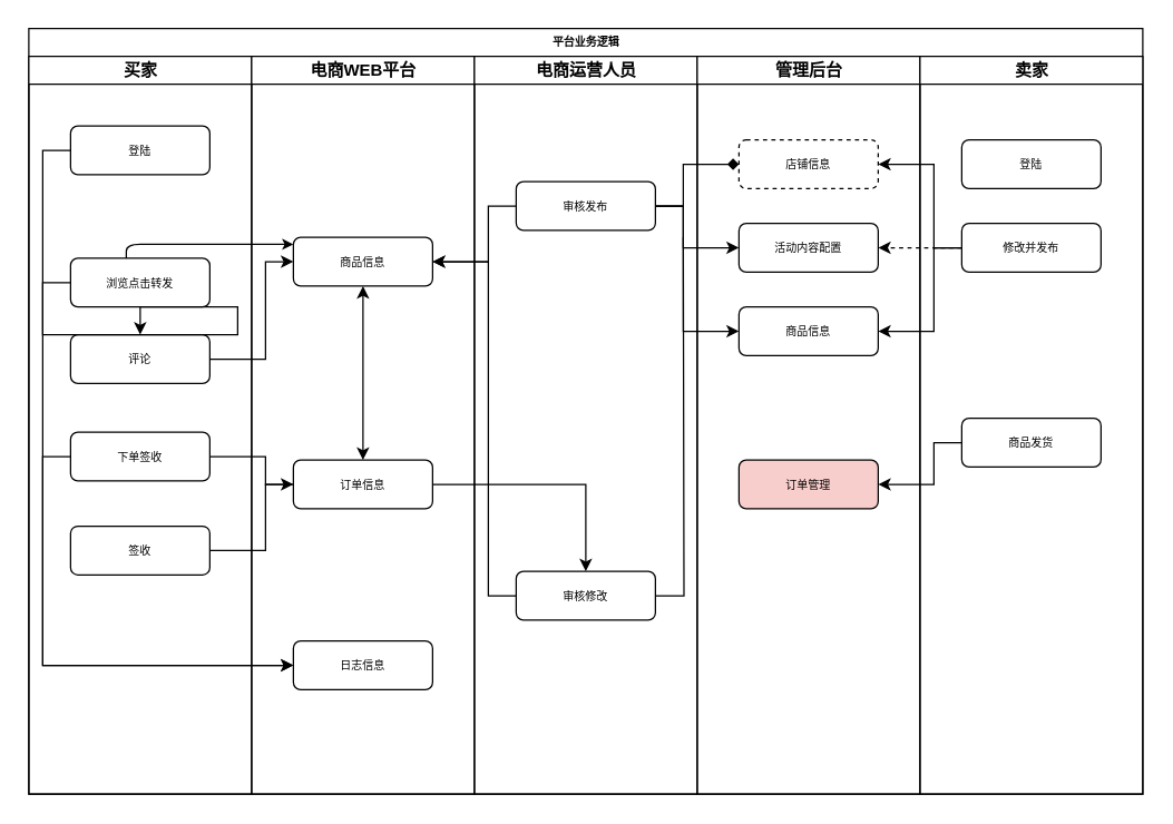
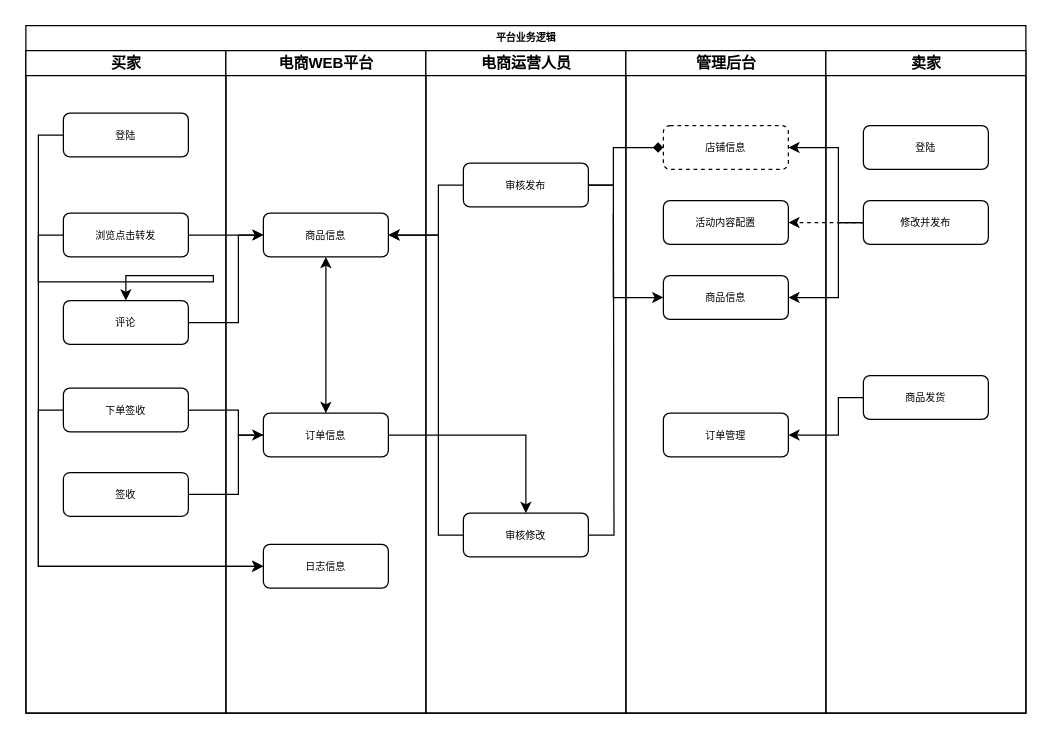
  <mxCell id="0" />
  <mxCell id="1" parent="0" />
  <mxCell id="2" value="平台业务逻辑" style="swimlane;html=1;childLayout=stackLayout;startSize=20;rounded=0;shadow=0;labelBackgroundColor=none;strokeWidth=1;fontFamily=Verdana;fontSize=8;align=center;swimlaneLine=0;" parent="1" vertex="1"><mxGeometry x="20" y="20" width="800" height="550" as="geometry" /></mxCell>
  <mxCell id="3" style="edgeStyle=orthogonalEdgeStyle;rounded=1;html=1;labelBackgroundColor=none;startArrow=classic;startFill=1;startSize=5;endArrow=none;endFill=0;endSize=5;jettySize=auto;orthogonalLoop=1;strokeWidth=1;fontFamily=Verdana;fontSize=8" parent="2" source="12" target="6" edge="1"><mxGeometry relative="1" as="geometry"><Array as="points"><mxPoint x="240" y="155" /><mxPoint x="70" y="155" /></Array></mxGeometry></mxCell>
  <mxCell id="4" value="买家" style="swimlane;html=1;startSize=20;" parent="2" vertex="1"><mxGeometry y="20" width="160" height="530" as="geometry" /></mxCell>
  <mxCell id="5" value="登陆" style="rounded=1;whiteSpace=wrap;html=1;shadow=0;labelBackgroundColor=none;strokeWidth=1;fontFamily=Verdana;fontSize=8;align=center;" parent="4" vertex="1"><mxGeometry x="30" y="50" width="100" height="35" as="geometry" /></mxCell>
- <mxCell id="6" value="浏览点击转发" style="rounded=1;whiteSpace=wrap;html=1;shadow=0;labelBackgroundColor=none;strokeWidth=1;fontFamily=Verdana;fontSize=8;align=center;" parent="4" vertex="1"><mxGeometry x="30" y="145" width="100" height="35" as="geometry" /></mxCell>
+ <mxCell id="6" value="浏览点击转发" style="rounded=1;whiteSpace=wrap;html=1;shadow=0;labelBackgroundColor=none;strokeWidth=1;fontFamily=Verdana;fontSize=8;align=center;" parent="4" vertex="1"><mxGeometry x="30" y="130" width="100" height="35" as="geometry" /></mxCell>
  <mxCell id="7" value="下单签收" style="rounded=1;whiteSpace=wrap;html=1;shadow=0;labelBackgroundColor=none;strokeWidth=1;fontFamily=Verdana;fontSize=8;align=center;" parent="4" vertex="1"><mxGeometry x="30" y="270" width="100" height="35" as="geometry" /></mxCell>
  <mxCell id="8" value="签收" style="rounded=1;whiteSpace=wrap;html=1;shadow=0;labelBackgroundColor=none;strokeWidth=1;fontFamily=Verdana;fontSize=8;align=center;" vertex="1" parent="4"><mxGeometry x="30" y="337.5" width="100" height="35" as="geometry" /></mxCell>
  <mxCell id="9" value="评论" style="rounded=1;whiteSpace=wrap;html=1;shadow=0;labelBackgroundColor=none;strokeWidth=1;fontFamily=Verdana;fontSize=8;align=center;" vertex="1" parent="4"><mxGeometry x="30" y="200" width="100" height="35" as="geometry" /></mxCell>
  <mxCell id="10" value="电商WEB平台" style="swimlane;html=1;startSize=20;" parent="2" vertex="1"><mxGeometry x="160" y="20" width="160" height="530" as="geometry"><mxRectangle x="160" y="20" width="40" height="710" as="alternateBounds" /></mxGeometry></mxCell>
  <mxCell id="11" style="edgeStyle=orthogonalEdgeStyle;rounded=0;orthogonalLoop=1;jettySize=auto;html=1;exitX=0.5;exitY=1;exitDx=0;exitDy=0;startArrow=classic;startFill=1;entryX=0.5;entryY=0;entryDx=0;entryDy=0;" edge="1" parent="10" source="12" target="13"><mxGeometry relative="1" as="geometry"><mxPoint x="80" y="163" as="sourcePoint" /><mxPoint x="80" y="258" as="targetPoint" /></mxGeometry></mxCell>
  <mxCell id="12" value="商品信息" style="rounded=1;whiteSpace=wrap;html=1;shadow=0;labelBackgroundColor=none;strokeWidth=1;fontFamily=Verdana;fontSize=8;align=center;" parent="10" vertex="1"><mxGeometry x="30" y="130" width="100" height="35" as="geometry" /></mxCell>
  <mxCell id="13" value="订单信息" style="rounded=1;whiteSpace=wrap;html=1;shadow=0;labelBackgroundColor=none;strokeWidth=1;fontFamily=Verdana;fontSize=8;align=center;" vertex="1" parent="10"><mxGeometry x="30" y="290" width="100" height="35" as="geometry" /></mxCell>
- <mxCell id="14" value="日志信息" style="rounded=1;whiteSpace=wrap;html=1;shadow=0;labelBackgroundColor=none;strokeWidth=1;fontFamily=Verdana;fontSize=8;align=center;" vertex="1" parent="10"><mxGeometry x="30" y="420" width="100" height="35" as="geometry" /></mxCell>
+ <mxCell id="14" value="日志信息" style="rounded=1;whiteSpace=wrap;html=1;shadow=0;labelBackgroundColor=none;strokeWidth=1;fontFamily=Verdana;fontSize=8;align=center;" vertex="1" parent="10"><mxGeometry x="30" y="395" width="100" height="35" as="geometry" /></mxCell>
  <mxCell id="15" value="电商运营人员" style="swimlane;html=1;startSize=20;" parent="2" vertex="1"><mxGeometry x="320" y="20" width="160" height="530" as="geometry" /></mxCell>
  <mxCell id="16" value="审核发布" style="rounded=1;whiteSpace=wrap;html=1;shadow=0;labelBackgroundColor=none;strokeWidth=1;fontFamily=Verdana;fontSize=8;align=center;" vertex="1" parent="15"><mxGeometry x="30" y="90" width="100" height="35" as="geometry" /></mxCell>
  <mxCell id="17" style="edgeStyle=orthogonalEdgeStyle;rounded=0;orthogonalLoop=1;jettySize=auto;html=1;endArrow=none;endFill=0;" edge="1" parent="15" source="18"><mxGeometry relative="1" as="geometry"><mxPoint x="150" y="130" as="targetPoint" /></mxGeometry></mxCell>
  <mxCell id="18" value="审核修改" style="rounded=1;whiteSpace=wrap;html=1;shadow=0;labelBackgroundColor=none;strokeWidth=1;fontFamily=Verdana;fontSize=8;align=center;" vertex="1" parent="15"><mxGeometry x="30" y="370" width="100" height="35" as="geometry" /></mxCell>
  <mxCell id="19" value="管理后台" style="swimlane;html=1;startSize=20;" parent="2" vertex="1"><mxGeometry x="480" y="20" width="160" height="530" as="geometry" /></mxCell>
  <mxCell id="20" value="店铺信息" style="rounded=1;whiteSpace=wrap;html=1;shadow=0;labelBackgroundColor=none;strokeWidth=1;fontFamily=Verdana;fontSize=8;align=center;dashed=1;" vertex="1" parent="19"><mxGeometry x="30" y="60" width="100" height="35" as="geometry" /></mxCell>
  <mxCell id="21" value="活动内容配置" style="rounded=1;whiteSpace=wrap;html=1;shadow=0;labelBackgroundColor=none;strokeWidth=1;fontFamily=Verdana;fontSize=8;align=center;" vertex="1" parent="19"><mxGeometry x="30" y="120" width="100" height="35" as="geometry" /></mxCell>
  <mxCell id="22" value="商品信息" style="rounded=1;whiteSpace=wrap;html=1;shadow=0;labelBackgroundColor=none;strokeWidth=1;fontFamily=Verdana;fontSize=8;align=center;" vertex="1" parent="19"><mxGeometry x="30" y="180" width="100" height="35" as="geometry" /></mxCell>
- <mxCell id="23" value="订单管理" style="rounded=1;whiteSpace=wrap;html=1;shadow=0;labelBackgroundColor=none;strokeWidth=1;fontFamily=Verdana;fontSize=8;align=center;fillColor=#f8cecc;" vertex="1" parent="19"><mxGeometry x="30" y="290" width="100" height="35" as="geometry" /></mxCell>
+ <mxCell id="23" value="订单管理" style="rounded=1;whiteSpace=wrap;html=1;shadow=0;labelBackgroundColor=none;strokeWidth=1;fontFamily=Verdana;fontSize=8;align=center;" vertex="1" parent="19"><mxGeometry x="30" y="290" width="100" height="35" as="geometry" /></mxCell>
  <mxCell id="24" value="卖家" style="swimlane;html=1;startSize=20;glass=0;" parent="2" vertex="1"><mxGeometry x="640" y="20" width="160" height="530" as="geometry" /></mxCell>
  <mxCell id="25" value="登陆" style="rounded=1;whiteSpace=wrap;html=1;shadow=0;labelBackgroundColor=none;strokeWidth=1;fontFamily=Verdana;fontSize=8;align=center;" vertex="1" parent="24"><mxGeometry x="30" y="60" width="100" height="35" as="geometry" /></mxCell>
  <mxCell id="26" value="修改并发布" style="rounded=1;whiteSpace=wrap;html=1;shadow=0;labelBackgroundColor=none;strokeWidth=1;fontFamily=Verdana;fontSize=8;align=center;" vertex="1" parent="24"><mxGeometry x="30" y="120" width="100" height="35" as="geometry" /></mxCell>
  <mxCell id="27" value="商品发货" style="rounded=1;whiteSpace=wrap;html=1;shadow=0;labelBackgroundColor=none;strokeWidth=1;fontFamily=Verdana;fontSize=8;align=center;" vertex="1" parent="24"><mxGeometry x="30" y="260" width="100" height="35" as="geometry" /></mxCell>
  <mxCell id="28" style="edgeStyle=orthogonalEdgeStyle;rounded=0;orthogonalLoop=1;jettySize=auto;html=1;entryX=0;entryY=0.5;entryDx=0;entryDy=0;endArrow=none;" edge="1" parent="2" source="8" target="13"><mxGeometry relative="1" as="geometry"><Array as="points"><mxPoint x="170" y="375" /><mxPoint x="170" y="328" /></Array></mxGeometry></mxCell>
  <mxCell id="29" style="edgeStyle=orthogonalEdgeStyle;rounded=0;orthogonalLoop=1;jettySize=auto;html=1;exitX=1;exitY=0.5;exitDx=0;exitDy=0;entryX=0;entryY=0.5;entryDx=0;entryDy=0;" edge="1" parent="2" source="7" target="13"><mxGeometry relative="1" as="geometry"><Array as="points"><mxPoint x="170" y="308" /><mxPoint x="170" y="328" /></Array></mxGeometry></mxCell>
  <mxCell id="30" style="edgeStyle=orthogonalEdgeStyle;rounded=0;orthogonalLoop=1;jettySize=auto;html=1;exitX=0;exitY=0.5;exitDx=0;exitDy=0;entryX=0;entryY=0.5;entryDx=0;entryDy=0;" edge="1" parent="2" source="5" target="14"><mxGeometry relative="1" as="geometry" /></mxCell>
  <mxCell id="31" style="edgeStyle=orthogonalEdgeStyle;rounded=0;orthogonalLoop=1;jettySize=auto;html=1;exitX=0;exitY=0.5;exitDx=0;exitDy=0;" edge="1" parent="2" source="6" target="9"><mxGeometry relative="1" as="geometry" /></mxCell>
  <mxCell id="32" style="edgeStyle=orthogonalEdgeStyle;rounded=0;orthogonalLoop=1;jettySize=auto;html=1;exitX=0;exitY=0.5;exitDx=0;exitDy=0;entryX=0;entryY=0.5;entryDx=0;entryDy=0;" edge="1" parent="2" source="7" target="14"><mxGeometry relative="1" as="geometry" /></mxCell>
  <mxCell id="33" style="edgeStyle=orthogonalEdgeStyle;rounded=0;orthogonalLoop=1;jettySize=auto;html=1;exitX=1;exitY=0.5;exitDx=0;exitDy=0;entryX=0;entryY=0.5;entryDx=0;entryDy=0;" edge="1" parent="2" source="9" target="12"><mxGeometry relative="1" as="geometry"><mxPoint x="150" y="238" as="targetPoint" /><Array as="points"><mxPoint x="170" y="238" /><mxPoint x="170" y="168" /></Array></mxGeometry></mxCell>
  <mxCell id="34" style="edgeStyle=orthogonalEdgeStyle;rounded=0;orthogonalLoop=1;jettySize=auto;html=1;entryX=1;entryY=0.5;entryDx=0;entryDy=0;" edge="1" parent="2" source="16" target="12"><mxGeometry relative="1" as="geometry"><Array as="points"><mxPoint x="330" y="128" /><mxPoint x="330" y="168" /></Array></mxGeometry></mxCell>
  <mxCell id="35" style="edgeStyle=orthogonalEdgeStyle;rounded=0;orthogonalLoop=1;jettySize=auto;html=1;exitX=0;exitY=0.5;exitDx=0;exitDy=0;entryX=1;entryY=0.5;entryDx=0;entryDy=0;" edge="1" parent="2" source="18" target="12"><mxGeometry relative="1" as="geometry"><Array as="points"><mxPoint x="330" y="408" /><mxPoint x="330" y="168" /></Array></mxGeometry></mxCell>
  <mxCell id="36" style="edgeStyle=orthogonalEdgeStyle;rounded=0;orthogonalLoop=1;jettySize=auto;html=1;" edge="1" parent="2" source="13" target="18"><mxGeometry relative="1" as="geometry" /></mxCell>
  <mxCell id="37" style="edgeStyle=orthogonalEdgeStyle;rounded=0;orthogonalLoop=1;jettySize=auto;html=1;entryX=1;entryY=0.5;entryDx=0;entryDy=0;" edge="1" parent="2" source="27" target="23"><mxGeometry relative="1" as="geometry"><Array as="points"><mxPoint x="650" y="298" /><mxPoint x="650" y="328" /></Array></mxGeometry></mxCell>
  <mxCell id="38" style="edgeStyle=orthogonalEdgeStyle;rounded=0;orthogonalLoop=1;jettySize=auto;html=1;exitX=0;exitY=0.5;exitDx=0;exitDy=0;entryX=1;entryY=0.5;entryDx=0;entryDy=0;" edge="1" parent="2" source="26" target="20"><mxGeometry relative="1" as="geometry"><Array as="points"><mxPoint x="650" y="158" /><mxPoint x="650" y="98" /></Array></mxGeometry></mxCell>
  <mxCell id="39" style="edgeStyle=orthogonalEdgeStyle;rounded=0;orthogonalLoop=1;jettySize=auto;html=1;exitX=0;exitY=0.5;exitDx=0;exitDy=0;entryX=1;entryY=0.5;entryDx=0;entryDy=0;dashed=1;" edge="1" parent="2" source="26" target="21"><mxGeometry relative="1" as="geometry" /></mxCell>
  <mxCell id="40" style="edgeStyle=orthogonalEdgeStyle;rounded=0;orthogonalLoop=1;jettySize=auto;html=1;exitX=0;exitY=0.5;exitDx=0;exitDy=0;entryX=1;entryY=0.5;entryDx=0;entryDy=0;" edge="1" parent="2" source="26" target="22"><mxGeometry relative="1" as="geometry"><Array as="points"><mxPoint x="650" y="158" /><mxPoint x="650" y="218" /></Array></mxGeometry></mxCell>
  <mxCell id="41" style="edgeStyle=orthogonalEdgeStyle;rounded=0;orthogonalLoop=1;jettySize=auto;html=1;entryX=0;entryY=0.5;entryDx=0;entryDy=0;endArrow=diamond;" edge="1" parent="2" source="16" target="20"><mxGeometry relative="1" as="geometry"><Array as="points"><mxPoint x="470" y="128" /><mxPoint x="470" y="98" /></Array></mxGeometry></mxCell>
- <mxCell id="42" style="edgeStyle=orthogonalEdgeStyle;rounded=0;orthogonalLoop=1;jettySize=auto;html=1;entryX=0;entryY=0.5;entryDx=0;entryDy=0;" edge="1" parent="2" source="16" target="21"><mxGeometry relative="1" as="geometry"><Array as="points"><mxPoint x="470" y="128" /><mxPoint x="470" y="158" /></Array></mxGeometry></mxCell>
  <mxCell id="43" style="edgeStyle=orthogonalEdgeStyle;rounded=0;orthogonalLoop=1;jettySize=auto;html=1;entryX=0;entryY=0.5;entryDx=0;entryDy=0;endArrow=classic;endFill=1;" edge="1" parent="2" source="16" target="22"><mxGeometry relative="1" as="geometry"><Array as="points"><mxPoint x="470" y="128" /><mxPoint x="470" y="218" /></Array></mxGeometry></mxCell>
